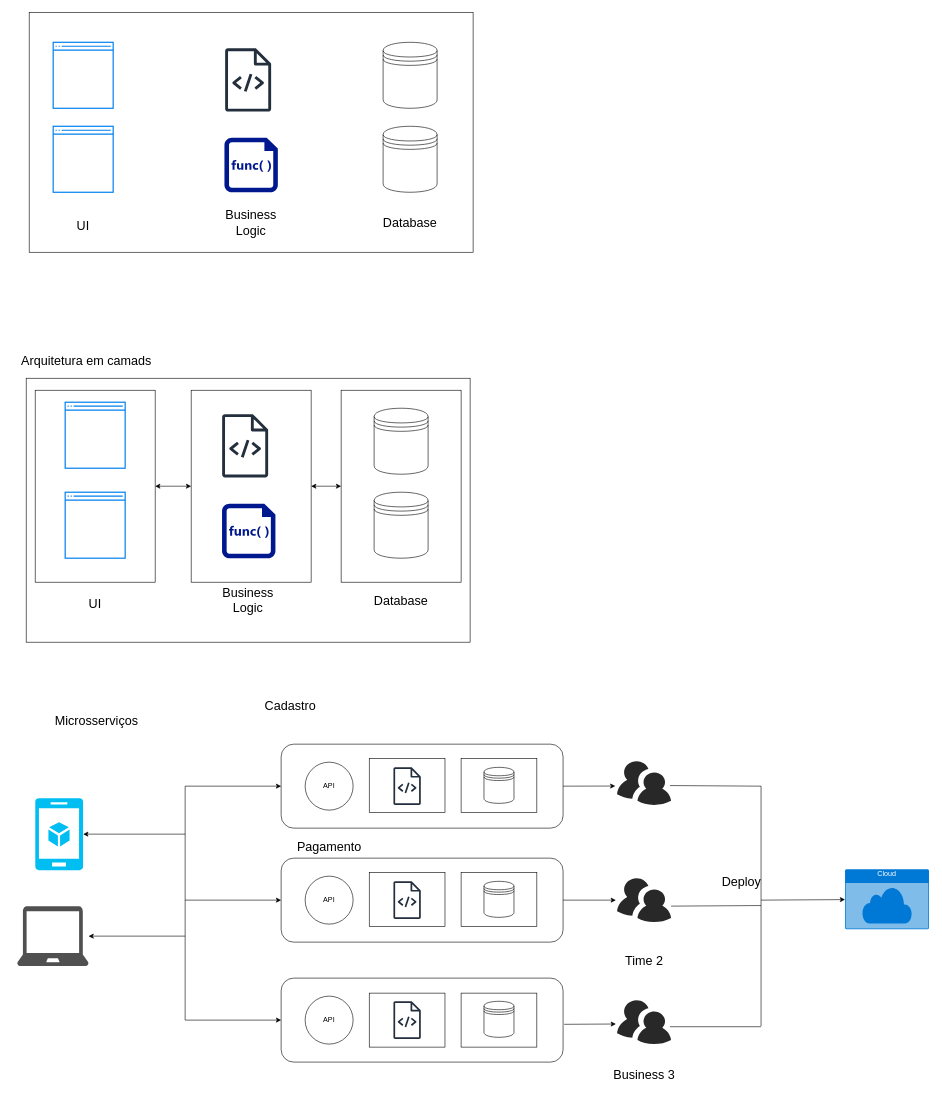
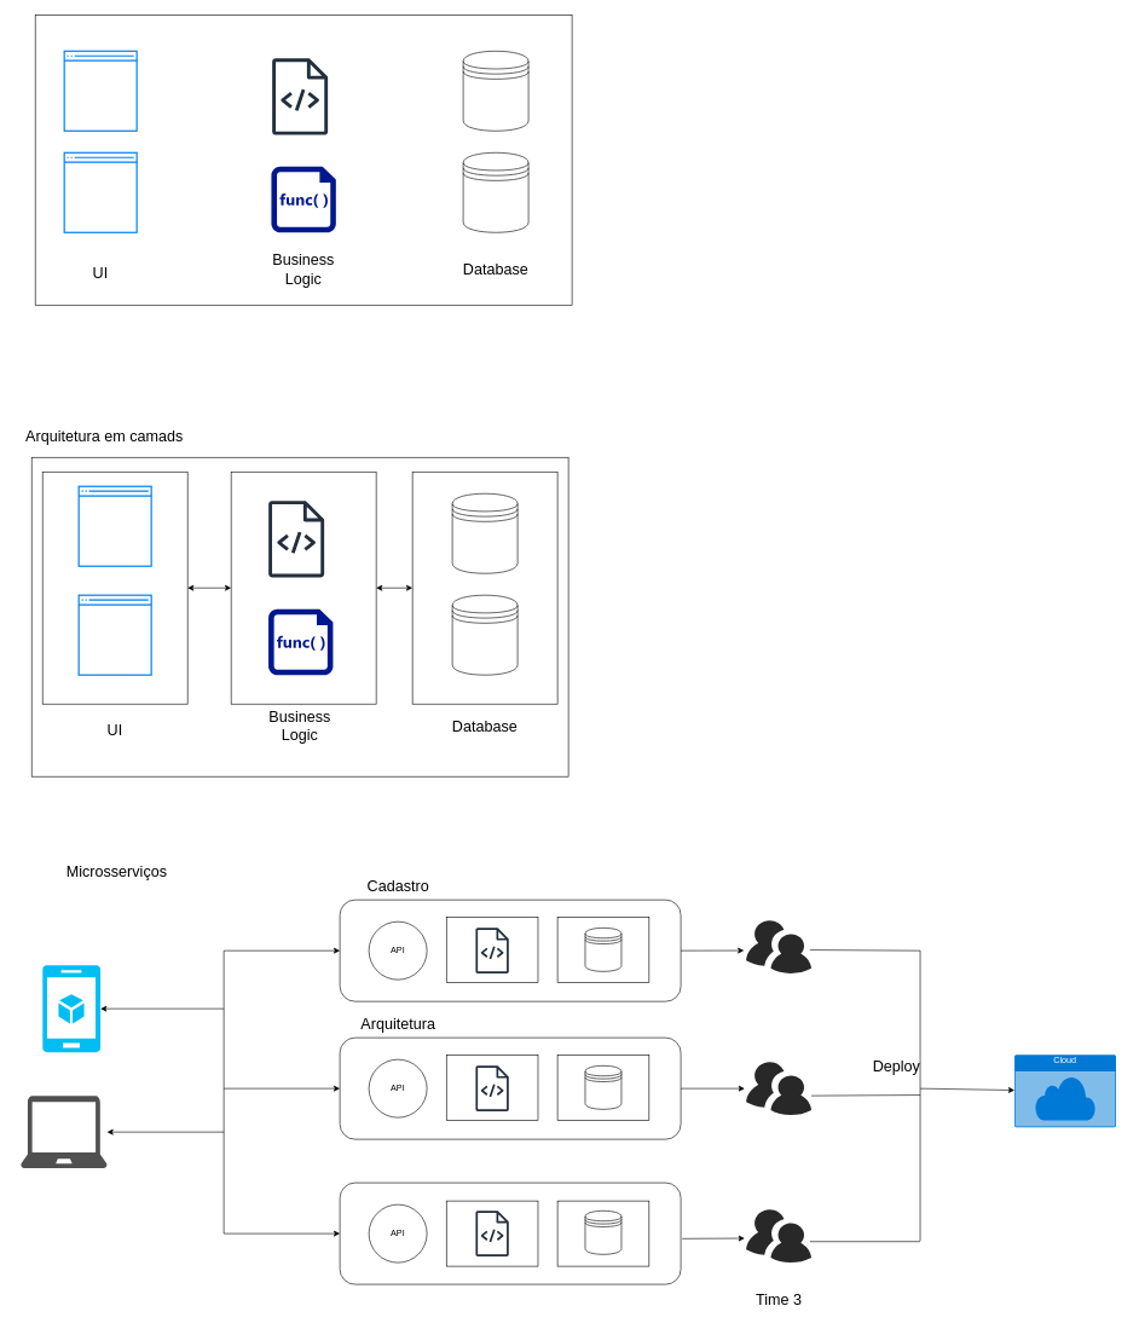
  <mxCell id="0" />
  <mxCell id="1" parent="0" />
  <mxCell id="2" value="" style="rounded=0;whiteSpace=wrap;html=1;" vertex="1" parent="1"><mxGeometry x="43" y="630" width="740" height="440" as="geometry" /></mxCell>
  <mxCell id="3" value="" style="rounded=0;whiteSpace=wrap;html=1;" vertex="1" parent="1"><mxGeometry x="568" y="650" width="200" height="320" as="geometry" /></mxCell>
  <mxCell id="4" value="" style="rounded=0;whiteSpace=wrap;html=1;" vertex="1" parent="1"><mxGeometry x="318" y="650" width="200" height="320" as="geometry" /></mxCell>
  <mxCell id="5" value="" style="rounded=0;whiteSpace=wrap;html=1;" vertex="1" parent="1"><mxGeometry x="58" y="650" width="200" height="320" as="geometry" /></mxCell>
  <mxCell id="6" value="" style="rounded=0;whiteSpace=wrap;html=1;" vertex="1" parent="1"><mxGeometry x="48" y="20" width="740" height="400" as="geometry" /></mxCell>
  <mxCell id="7" value="" style="shape=datastore;whiteSpace=wrap;html=1;" vertex="1" parent="1"><mxGeometry x="638" y="70" width="90" height="110" as="geometry" /></mxCell>
  <mxCell id="8" value="" style="html=1;verticalLabelPosition=bottom;align=center;labelBackgroundColor=#ffffff;verticalAlign=top;strokeWidth=2;strokeColor=#0080F0;shadow=0;dashed=0;shape=mxgraph.ios7.icons.window;" vertex="1" parent="1"><mxGeometry x="88" y="70" width="100" height="110" as="geometry" /></mxCell>
  <mxCell id="9" value="" style="html=1;verticalLabelPosition=bottom;align=center;labelBackgroundColor=#ffffff;verticalAlign=top;strokeWidth=2;strokeColor=#0080F0;shadow=0;dashed=0;shape=mxgraph.ios7.icons.window;" vertex="1" parent="1"><mxGeometry x="88" y="210" width="100" height="110" as="geometry" /></mxCell>
  <mxCell id="10" value="" style="shape=datastore;whiteSpace=wrap;html=1;" vertex="1" parent="1"><mxGeometry x="638" y="210" width="90" height="110" as="geometry" /></mxCell>
  <mxCell id="11" value="" style="sketch=0;outlineConnect=0;fontColor=#232F3E;gradientColor=none;fillColor=#232F3D;strokeColor=none;dashed=0;verticalLabelPosition=bottom;verticalAlign=top;align=center;html=1;fontSize=12;fontStyle=0;aspect=fixed;pointerEvents=1;shape=mxgraph.aws4.source_code;" vertex="1" parent="1"><mxGeometry x="374.5" y="80" width="77" height="105.37" as="geometry" /></mxCell>
  <mxCell id="12" value="" style="sketch=0;aspect=fixed;pointerEvents=1;shadow=0;dashed=0;html=1;strokeColor=none;labelPosition=center;verticalLabelPosition=bottom;verticalAlign=top;align=center;fillColor=#00188D;shape=mxgraph.mscae.enterprise.code_file" vertex="1" parent="1"><mxGeometry x="373.5" y="229.18" width="89" height="90.82" as="geometry" /></mxCell>
  <mxCell id="13" value="&lt;font style=&quot;font-size: 21px;&quot;&gt;UI&lt;/font&gt;" style="text;html=1;align=center;verticalAlign=middle;whiteSpace=wrap;rounded=0;" vertex="1" parent="1"><mxGeometry x="88" y="360" width="100" height="30" as="geometry" /></mxCell>
  <mxCell id="14" value="&lt;font style=&quot;font-size: 21px;&quot;&gt;Business Logic&lt;/font&gt;" style="text;html=1;align=center;verticalAlign=middle;whiteSpace=wrap;rounded=0;" vertex="1" parent="1"><mxGeometry x="368" y="350" width="100" height="40" as="geometry" /></mxCell>
  <mxCell id="15" value="&lt;span style=&quot;font-size: 21px;&quot;&gt;Database&lt;/span&gt;" style="text;html=1;align=center;verticalAlign=middle;whiteSpace=wrap;rounded=0;" vertex="1" parent="1"><mxGeometry x="633" y="350" width="100" height="40" as="geometry" /></mxCell>
  <mxCell id="16" value="&lt;font style=&quot;font-size: 21px;&quot;&gt;Arquitetura em camads&lt;/font&gt;" style="text;html=1;align=center;verticalAlign=middle;whiteSpace=wrap;rounded=0;" vertex="1" parent="1"><mxGeometry x="20.5" y="580" width="245" height="40" as="geometry" /></mxCell>
  <mxCell id="17" value="" style="shape=datastore;whiteSpace=wrap;html=1;" vertex="1" parent="1"><mxGeometry x="623" y="680" width="90" height="110" as="geometry" /></mxCell>
  <mxCell id="18" value="" style="html=1;verticalLabelPosition=bottom;align=center;labelBackgroundColor=#ffffff;verticalAlign=top;strokeWidth=2;strokeColor=#0080F0;shadow=0;dashed=0;shape=mxgraph.ios7.icons.window;" vertex="1" parent="1"><mxGeometry x="108" y="670" width="100" height="110" as="geometry" /></mxCell>
  <mxCell id="19" value="" style="html=1;verticalLabelPosition=bottom;align=center;labelBackgroundColor=#ffffff;verticalAlign=top;strokeWidth=2;strokeColor=#0080F0;shadow=0;dashed=0;shape=mxgraph.ios7.icons.window;" vertex="1" parent="1"><mxGeometry x="108" y="820" width="100" height="110" as="geometry" /></mxCell>
  <mxCell id="20" value="" style="shape=datastore;whiteSpace=wrap;html=1;" vertex="1" parent="1"><mxGeometry x="623" y="820" width="90" height="110" as="geometry" /></mxCell>
  <mxCell id="21" value="" style="sketch=0;outlineConnect=0;fontColor=#232F3E;gradientColor=none;fillColor=#232F3D;strokeColor=none;dashed=0;verticalLabelPosition=bottom;verticalAlign=top;align=center;html=1;fontSize=12;fontStyle=0;aspect=fixed;pointerEvents=1;shape=mxgraph.aws4.source_code;" vertex="1" parent="1"><mxGeometry x="369.5" y="690" width="77" height="105.37" as="geometry" /></mxCell>
  <mxCell id="22" value="" style="sketch=0;aspect=fixed;pointerEvents=1;shadow=0;dashed=0;html=1;strokeColor=none;labelPosition=center;verticalLabelPosition=bottom;verticalAlign=top;align=center;fillColor=#00188D;shape=mxgraph.mscae.enterprise.code_file" vertex="1" parent="1"><mxGeometry x="369.5" y="839.18" width="89" height="90.82" as="geometry" /></mxCell>
  <mxCell id="23" value="&lt;font style=&quot;font-size: 21px;&quot;&gt;UI&lt;/font&gt;" style="text;html=1;align=center;verticalAlign=middle;whiteSpace=wrap;rounded=0;" vertex="1" parent="1"><mxGeometry x="108" y="990" width="100" height="30" as="geometry" /></mxCell>
  <mxCell id="24" value="&lt;font style=&quot;font-size: 21px;&quot;&gt;Business Logic&lt;/font&gt;" style="text;html=1;align=center;verticalAlign=middle;whiteSpace=wrap;rounded=0;" vertex="1" parent="1"><mxGeometry x="363" y="980" width="100" height="40" as="geometry" /></mxCell>
  <mxCell id="25" value="&lt;span style=&quot;font-size: 21px;&quot;&gt;Database&lt;/span&gt;" style="text;html=1;align=center;verticalAlign=middle;whiteSpace=wrap;rounded=0;" vertex="1" parent="1"><mxGeometry x="618" y="980" width="100" height="40" as="geometry" /></mxCell>
  <mxCell id="26" value="" style="endArrow=classic;startArrow=classic;html=1;rounded=0;exitX=1;exitY=0.5;exitDx=0;exitDy=0;entryX=0;entryY=0.5;entryDx=0;entryDy=0;" edge="1" parent="1" source="5" target="4"><mxGeometry width="50" height="50" relative="1" as="geometry"><mxPoint x="388" y="920" as="sourcePoint" /><mxPoint x="438" y="870" as="targetPoint" /></mxGeometry></mxCell>
  <mxCell id="27" value="" style="endArrow=classic;startArrow=classic;html=1;rounded=0;entryX=0;entryY=0.5;entryDx=0;entryDy=0;exitX=1;exitY=0.5;exitDx=0;exitDy=0;" edge="1" parent="1" source="4" target="3"><mxGeometry width="50" height="50" relative="1" as="geometry"><mxPoint x="388" y="920" as="sourcePoint" /><mxPoint x="438" y="870" as="targetPoint" /></mxGeometry></mxCell>
  <mxCell id="28" value="" style="sketch=0;pointerEvents=1;shadow=0;dashed=0;html=1;strokeColor=none;fillColor=#505050;labelPosition=center;verticalLabelPosition=bottom;verticalAlign=top;outlineConnect=0;align=center;shape=mxgraph.office.devices.laptop;" vertex="1" parent="1"><mxGeometry x="28" y="1510" width="119" height="100" as="geometry" /></mxCell>
  <mxCell id="29" value="" style="verticalLabelPosition=bottom;html=1;verticalAlign=top;align=center;strokeColor=none;fillColor=#00BEF2;shape=mxgraph.azure.mobile_services;pointerEvents=1;" vertex="1" parent="1"><mxGeometry x="58" y="1330" width="80" height="120" as="geometry" /></mxCell>
  <mxCell id="30" value="" style="rounded=1;whiteSpace=wrap;html=1;" vertex="1" parent="1"><mxGeometry x="468" y="1240" width="470" height="140" as="geometry" /></mxCell>
  <mxCell id="31" value="API" style="ellipse;whiteSpace=wrap;html=1;aspect=fixed;" vertex="1" parent="1"><mxGeometry x="508" y="1270" width="80" height="80" as="geometry" /></mxCell>
  <mxCell id="32" value="" style="rounded=0;whiteSpace=wrap;html=1;" vertex="1" parent="1"><mxGeometry x="614.88" y="1263.66" width="126.25" height="90" as="geometry" /></mxCell>
  <mxCell id="33" value="" style="sketch=0;outlineConnect=0;fontColor=#232F3E;gradientColor=none;fillColor=#232F3D;strokeColor=none;dashed=0;verticalLabelPosition=bottom;verticalAlign=top;align=center;html=1;fontSize=12;fontStyle=0;aspect=fixed;pointerEvents=1;shape=mxgraph.aws4.source_code;" vertex="1" parent="1"><mxGeometry x="655.1" y="1278.66" width="45.8" height="62.68" as="geometry" /></mxCell>
  <mxCell id="34" value="" style="rounded=0;whiteSpace=wrap;html=1;" vertex="1" parent="1"><mxGeometry x="768" y="1263.66" width="126.25" height="90" as="geometry" /></mxCell>
  <mxCell id="35" value="" style="shape=datastore;whiteSpace=wrap;html=1;" vertex="1" parent="1"><mxGeometry x="806.13" y="1278.66" width="50" height="60" as="geometry" /></mxCell>
  <mxCell id="36" value="" style="rounded=1;whiteSpace=wrap;html=1;" vertex="1" parent="1"><mxGeometry x="468" y="1430" width="470" height="140" as="geometry" /></mxCell>
  <mxCell id="37" value="API" style="ellipse;whiteSpace=wrap;html=1;aspect=fixed;" vertex="1" parent="1"><mxGeometry x="508" y="1460" width="80" height="80" as="geometry" /></mxCell>
  <mxCell id="38" value="" style="rounded=0;whiteSpace=wrap;html=1;" vertex="1" parent="1"><mxGeometry x="614.88" y="1453.66" width="126.25" height="90" as="geometry" /></mxCell>
  <mxCell id="39" value="" style="sketch=0;outlineConnect=0;fontColor=#232F3E;gradientColor=none;fillColor=#232F3D;strokeColor=none;dashed=0;verticalLabelPosition=bottom;verticalAlign=top;align=center;html=1;fontSize=12;fontStyle=0;aspect=fixed;pointerEvents=1;shape=mxgraph.aws4.source_code;" vertex="1" parent="1"><mxGeometry x="655.1" y="1468.66" width="45.8" height="62.68" as="geometry" /></mxCell>
  <mxCell id="40" value="" style="rounded=0;whiteSpace=wrap;html=1;" vertex="1" parent="1"><mxGeometry x="768" y="1453.66" width="126.25" height="90" as="geometry" /></mxCell>
  <mxCell id="41" value="" style="shape=datastore;whiteSpace=wrap;html=1;" vertex="1" parent="1"><mxGeometry x="806.13" y="1468.66" width="50" height="60" as="geometry" /></mxCell>
  <mxCell id="42" value="" style="rounded=1;whiteSpace=wrap;html=1;" vertex="1" parent="1"><mxGeometry x="468" y="1630" width="470" height="140" as="geometry" /></mxCell>
  <mxCell id="43" value="API" style="ellipse;whiteSpace=wrap;html=1;aspect=fixed;" vertex="1" parent="1"><mxGeometry x="508" y="1660" width="80" height="80" as="geometry" /></mxCell>
  <mxCell id="44" value="" style="rounded=0;whiteSpace=wrap;html=1;" vertex="1" parent="1"><mxGeometry x="614.87" y="1655" width="126.25" height="90" as="geometry" /></mxCell>
  <mxCell id="45" value="" style="sketch=0;outlineConnect=0;fontColor=#232F3E;gradientColor=none;fillColor=#232F3D;strokeColor=none;dashed=0;verticalLabelPosition=bottom;verticalAlign=top;align=center;html=1;fontSize=12;fontStyle=0;aspect=fixed;pointerEvents=1;shape=mxgraph.aws4.source_code;" vertex="1" parent="1"><mxGeometry x="655.1" y="1668.66" width="45.8" height="62.68" as="geometry" /></mxCell>
  <mxCell id="46" value="" style="rounded=0;whiteSpace=wrap;html=1;" vertex="1" parent="1"><mxGeometry x="768" y="1655" width="126.25" height="90" as="geometry" /></mxCell>
  <mxCell id="47" value="" style="shape=datastore;whiteSpace=wrap;html=1;" vertex="1" parent="1"><mxGeometry x="806.13" y="1668.66" width="50" height="60" as="geometry" /></mxCell>
  <mxCell id="48" value="" style="endArrow=none;html=1;rounded=0;" edge="1" parent="1"><mxGeometry width="50" height="50" relative="1" as="geometry"><mxPoint x="308" y="1700" as="sourcePoint" /><mxPoint x="308" y="1310" as="targetPoint" /></mxGeometry></mxCell>
  <mxCell id="49" value="" style="endArrow=classic;html=1;rounded=0;" edge="1" parent="1" target="42"><mxGeometry width="50" height="50" relative="1" as="geometry"><mxPoint x="308" y="1700" as="sourcePoint" /><mxPoint x="438" y="1410" as="targetPoint" /></mxGeometry></mxCell>
  <mxCell id="50" value="" style="endArrow=classic;html=1;rounded=0;entryX=0;entryY=0.5;entryDx=0;entryDy=0;" edge="1" parent="1" target="30"><mxGeometry width="50" height="50" relative="1" as="geometry"><mxPoint x="308" y="1310" as="sourcePoint" /><mxPoint x="438" y="1410" as="targetPoint" /></mxGeometry></mxCell>
  <mxCell id="51" value="" style="endArrow=classic;html=1;rounded=0;entryX=1;entryY=0.5;entryDx=0;entryDy=0;entryPerimeter=0;" edge="1" parent="1" target="29"><mxGeometry width="50" height="50" relative="1" as="geometry"><mxPoint x="308" y="1390" as="sourcePoint" /><mxPoint x="438" y="1410" as="targetPoint" /></mxGeometry></mxCell>
  <mxCell id="52" value="" style="endArrow=classic;html=1;rounded=0;" edge="1" parent="1" target="28"><mxGeometry width="50" height="50" relative="1" as="geometry"><mxPoint x="308" y="1560" as="sourcePoint" /><mxPoint x="438" y="1410" as="targetPoint" /></mxGeometry></mxCell>
  <mxCell id="53" value="" style="endArrow=classic;html=1;rounded=0;entryX=0;entryY=0.5;entryDx=0;entryDy=0;" edge="1" parent="1" target="36"><mxGeometry width="50" height="50" relative="1" as="geometry"><mxPoint x="308" y="1500" as="sourcePoint" /><mxPoint x="438" y="1410" as="targetPoint" /></mxGeometry></mxCell>
  <mxCell id="54" value="&lt;font style=&quot;font-size: 21px;&quot;&gt;Microsserviços&lt;/font&gt;" style="text;html=1;align=center;verticalAlign=middle;whiteSpace=wrap;rounded=0;" vertex="1" parent="1"><mxGeometry x="38" y="1180" width="245" height="40" as="geometry" /></mxCell>
  <mxCell id="55" value="" style="verticalLabelPosition=bottom;sketch=0;html=1;fillColor=#282828;strokeColor=none;verticalAlign=top;pointerEvents=1;align=center;shape=mxgraph.cisco_safe.people_places_things_icons.icon9;" vertex="1" parent="1"><mxGeometry x="1028" y="1268.34" width="90" height="73" as="geometry" /></mxCell>
  <mxCell id="56" value="" style="verticalLabelPosition=bottom;sketch=0;html=1;fillColor=#282828;strokeColor=none;verticalAlign=top;pointerEvents=1;align=center;shape=mxgraph.cisco_safe.people_places_things_icons.icon9;" vertex="1" parent="1"><mxGeometry x="1028" y="1463.5" width="90" height="73" as="geometry" /></mxCell>
  <mxCell id="57" value="" style="verticalLabelPosition=bottom;sketch=0;html=1;fillColor=#282828;strokeColor=none;verticalAlign=top;pointerEvents=1;align=center;shape=mxgraph.cisco_safe.people_places_things_icons.icon9;" vertex="1" parent="1"><mxGeometry x="1028" y="1667" width="90" height="73" as="geometry" /></mxCell>
- <mxCell id="58" value="&lt;font style=&quot;font-size: 21px;&quot;&gt;Time 2&lt;/font&gt;" style="text;html=1;align=center;verticalAlign=middle;whiteSpace=wrap;rounded=0;" vertex="1" parent="1"><mxGeometry x="995.5" y="1580" width="155" height="40" as="geometry" /></mxCell>
- <mxCell id="59" value="&lt;font style=&quot;font-size: 21px;&quot;&gt;Business 3&lt;/font&gt;" style="text;html=1;align=center;verticalAlign=middle;whiteSpace=wrap;rounded=0;" vertex="1" parent="1"><mxGeometry x="995.5" y="1770" width="155" height="40" as="geometry" /></mxCell>
- <mxCell id="60" value="Cloud" style="html=1;whiteSpace=wrap;strokeColor=none;fillColor=#0079D6;labelPosition=center;verticalLabelPosition=middle;verticalAlign=top;align=center;fontSize=12;outlineConnect=0;spacingTop=-6;fontColor=#FFFFFF;sketch=0;shape=mxgraph.sitemap.cloud;" vertex="1" parent="1"><mxGeometry x="1408" y="1448.66" width="140" height="100" as="geometry" /></mxCell>
+ <mxCell id="59" value="&lt;font style=&quot;font-size: 21px;&quot;&gt;Time 3&lt;/font&gt;" style="text;html=1;align=center;verticalAlign=middle;whiteSpace=wrap;rounded=0;" vertex="1" parent="1"><mxGeometry x="995.5" y="1770" width="155" height="40" as="geometry" /></mxCell>
+ <mxCell id="60" value="Cloud" style="html=1;whiteSpace=wrap;strokeColor=none;fillColor=#0079D6;labelPosition=center;verticalLabelPosition=middle;verticalAlign=top;align=center;fontSize=12;outlineConnect=0;spacingTop=-6;fontColor=#FFFFFF;sketch=0;shape=mxgraph.sitemap.cloud;" vertex="1" parent="1"><mxGeometry x="1398" y="1453.66" width="140" height="100" as="geometry" /></mxCell>
  <mxCell id="61" value="" style="endArrow=classic;html=1;rounded=0;exitX=1;exitY=0.5;exitDx=0;exitDy=0;entryX=-0.022;entryY=0.5;entryDx=0;entryDy=0;entryPerimeter=0;" edge="1" parent="1" source="36" target="56"><mxGeometry width="50" height="50" relative="1" as="geometry"><mxPoint x="828" y="1560" as="sourcePoint" /><mxPoint x="878" y="1510" as="targetPoint" /></mxGeometry></mxCell>
  <mxCell id="62" value="" style="endArrow=classic;html=1;rounded=0;exitX=1;exitY=0.5;exitDx=0;exitDy=0;entryX=-0.033;entryY=0.568;entryDx=0;entryDy=0;entryPerimeter=0;" edge="1" parent="1" source="30" target="55"><mxGeometry width="50" height="50" relative="1" as="geometry"><mxPoint x="978" y="1360" as="sourcePoint" /><mxPoint x="1066" y="1360" as="targetPoint" /><Array as="points" /></mxGeometry></mxCell>
  <mxCell id="63" value="" style="endArrow=classic;html=1;rounded=0;exitX=1.004;exitY=0.55;exitDx=0;exitDy=0;entryX=-0.022;entryY=0.541;entryDx=0;entryDy=0;entryPerimeter=0;exitPerimeter=0;" edge="1" parent="1" source="42" target="57"><mxGeometry width="50" height="50" relative="1" as="geometry"><mxPoint x="958" y="1710" as="sourcePoint" /><mxPoint x="1046" y="1710" as="targetPoint" /></mxGeometry></mxCell>
  <mxCell id="64" value="" style="endArrow=none;html=1;rounded=0;" edge="1" parent="1"><mxGeometry width="50" height="50" relative="1" as="geometry"><mxPoint x="1268" y="1710" as="sourcePoint" /><mxPoint x="1268" y="1310" as="targetPoint" /><Array as="points"><mxPoint x="1268" y="1500" /></Array></mxGeometry></mxCell>
  <mxCell id="65" value="" style="endArrow=none;html=1;rounded=0;entryX=0.978;entryY=0.557;entryDx=0;entryDy=0;entryPerimeter=0;" edge="1" parent="1" target="55"><mxGeometry width="50" height="50" relative="1" as="geometry"><mxPoint x="1268" y="1310" as="sourcePoint" /><mxPoint x="878" y="1510" as="targetPoint" /></mxGeometry></mxCell>
  <mxCell id="66" value="" style="endArrow=none;html=1;rounded=0;exitX=0.978;exitY=0.603;exitDx=0;exitDy=0;exitPerimeter=0;" edge="1" parent="1" source="57"><mxGeometry width="50" height="50" relative="1" as="geometry"><mxPoint x="828" y="1560" as="sourcePoint" /><mxPoint x="1268" y="1711" as="targetPoint" /></mxGeometry></mxCell>
  <mxCell id="67" value="" style="endArrow=none;html=1;rounded=0;" edge="1" parent="1"><mxGeometry width="50" height="50" relative="1" as="geometry"><mxPoint x="1118" y="1510" as="sourcePoint" /><mxPoint x="1268" y="1509" as="targetPoint" /></mxGeometry></mxCell>
  <mxCell id="68" value="" style="endArrow=classic;html=1;rounded=0;" edge="1" parent="1" target="60"><mxGeometry width="50" height="50" relative="1" as="geometry"><mxPoint x="1268" y="1500" as="sourcePoint" /><mxPoint x="878" y="1510" as="targetPoint" /></mxGeometry></mxCell>
  <mxCell id="69" value="&lt;font style=&quot;font-size: 21px;&quot;&gt;Deploy&lt;/font&gt;" style="text;html=1;align=center;verticalAlign=middle;whiteSpace=wrap;rounded=0;" vertex="1" parent="1"><mxGeometry x="1188" y="1448.66" width="95" height="40" as="geometry" /></mxCell>
- <mxCell id="70" value="&lt;font style=&quot;font-size: 21px;&quot;&gt;Pagamento&lt;/font&gt;" style="text;html=1;align=center;verticalAlign=middle;whiteSpace=wrap;rounded=0;" vertex="1" parent="1"><mxGeometry x="470.5" y="1390" width="155" height="40" as="geometry" /></mxCell>
- <mxCell id="71" value="&lt;font style=&quot;font-size: 21px;&quot;&gt;Cadastro&lt;/font&gt;" style="text;html=1;align=center;verticalAlign=middle;whiteSpace=wrap;rounded=0;" vertex="1" parent="1"><mxGeometry x="414.56" y="1155" width="136.88" height="40" as="geometry" /></mxCell>
+ <mxCell id="70" value="&lt;font style=&quot;font-size: 21px;&quot;&gt;Arquitetura&lt;/font&gt;" style="text;html=1;align=center;verticalAlign=middle;whiteSpace=wrap;rounded=0;" vertex="1" parent="1"><mxGeometry x="470.5" y="1390" width="155" height="40" as="geometry" /></mxCell>
+ <mxCell id="71" value="&lt;font style=&quot;font-size: 21px;&quot;&gt;Cadastro&lt;/font&gt;" style="text;html=1;align=center;verticalAlign=middle;whiteSpace=wrap;rounded=0;" vertex="1" parent="1"><mxGeometry x="479.56" y="1200" width="136.88" height="40" as="geometry" /></mxCell>
